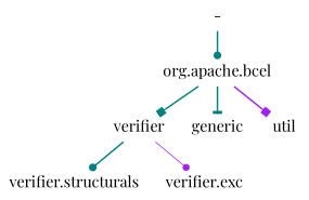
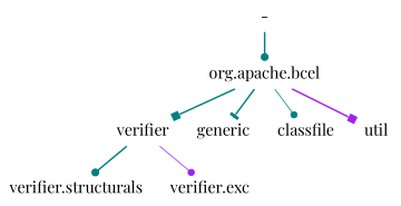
  digraph {
    fontname="Playfair Display"
    node [fontname="Playfair Display" fontsize=20 shape=plaintext]
    edge [arrowhead=dot color=teal fontname="Playfair Display" fontsize=10 style=bold]
    n1 [label=verifier]
    n2 [label="verifier.structurals"]
    n3 [label="verifier.exc"]
    n4 [label="org.apache.bcel"]
    n5 [label=generic]
+   n6 [label=classfile]
    n7 [label=util]
    n8 [label="-"]
    n1 -> n2
    n1 -> n3 [color=purple style=solid]
    n4 -> n1 [arrowhead=box]
    n4 -> n5 [arrowhead=tee]
+   n4 -> n6 [style=solid]
    n4 -> n7 [arrowhead=box color=purple]
    n8 -> n4
  }
